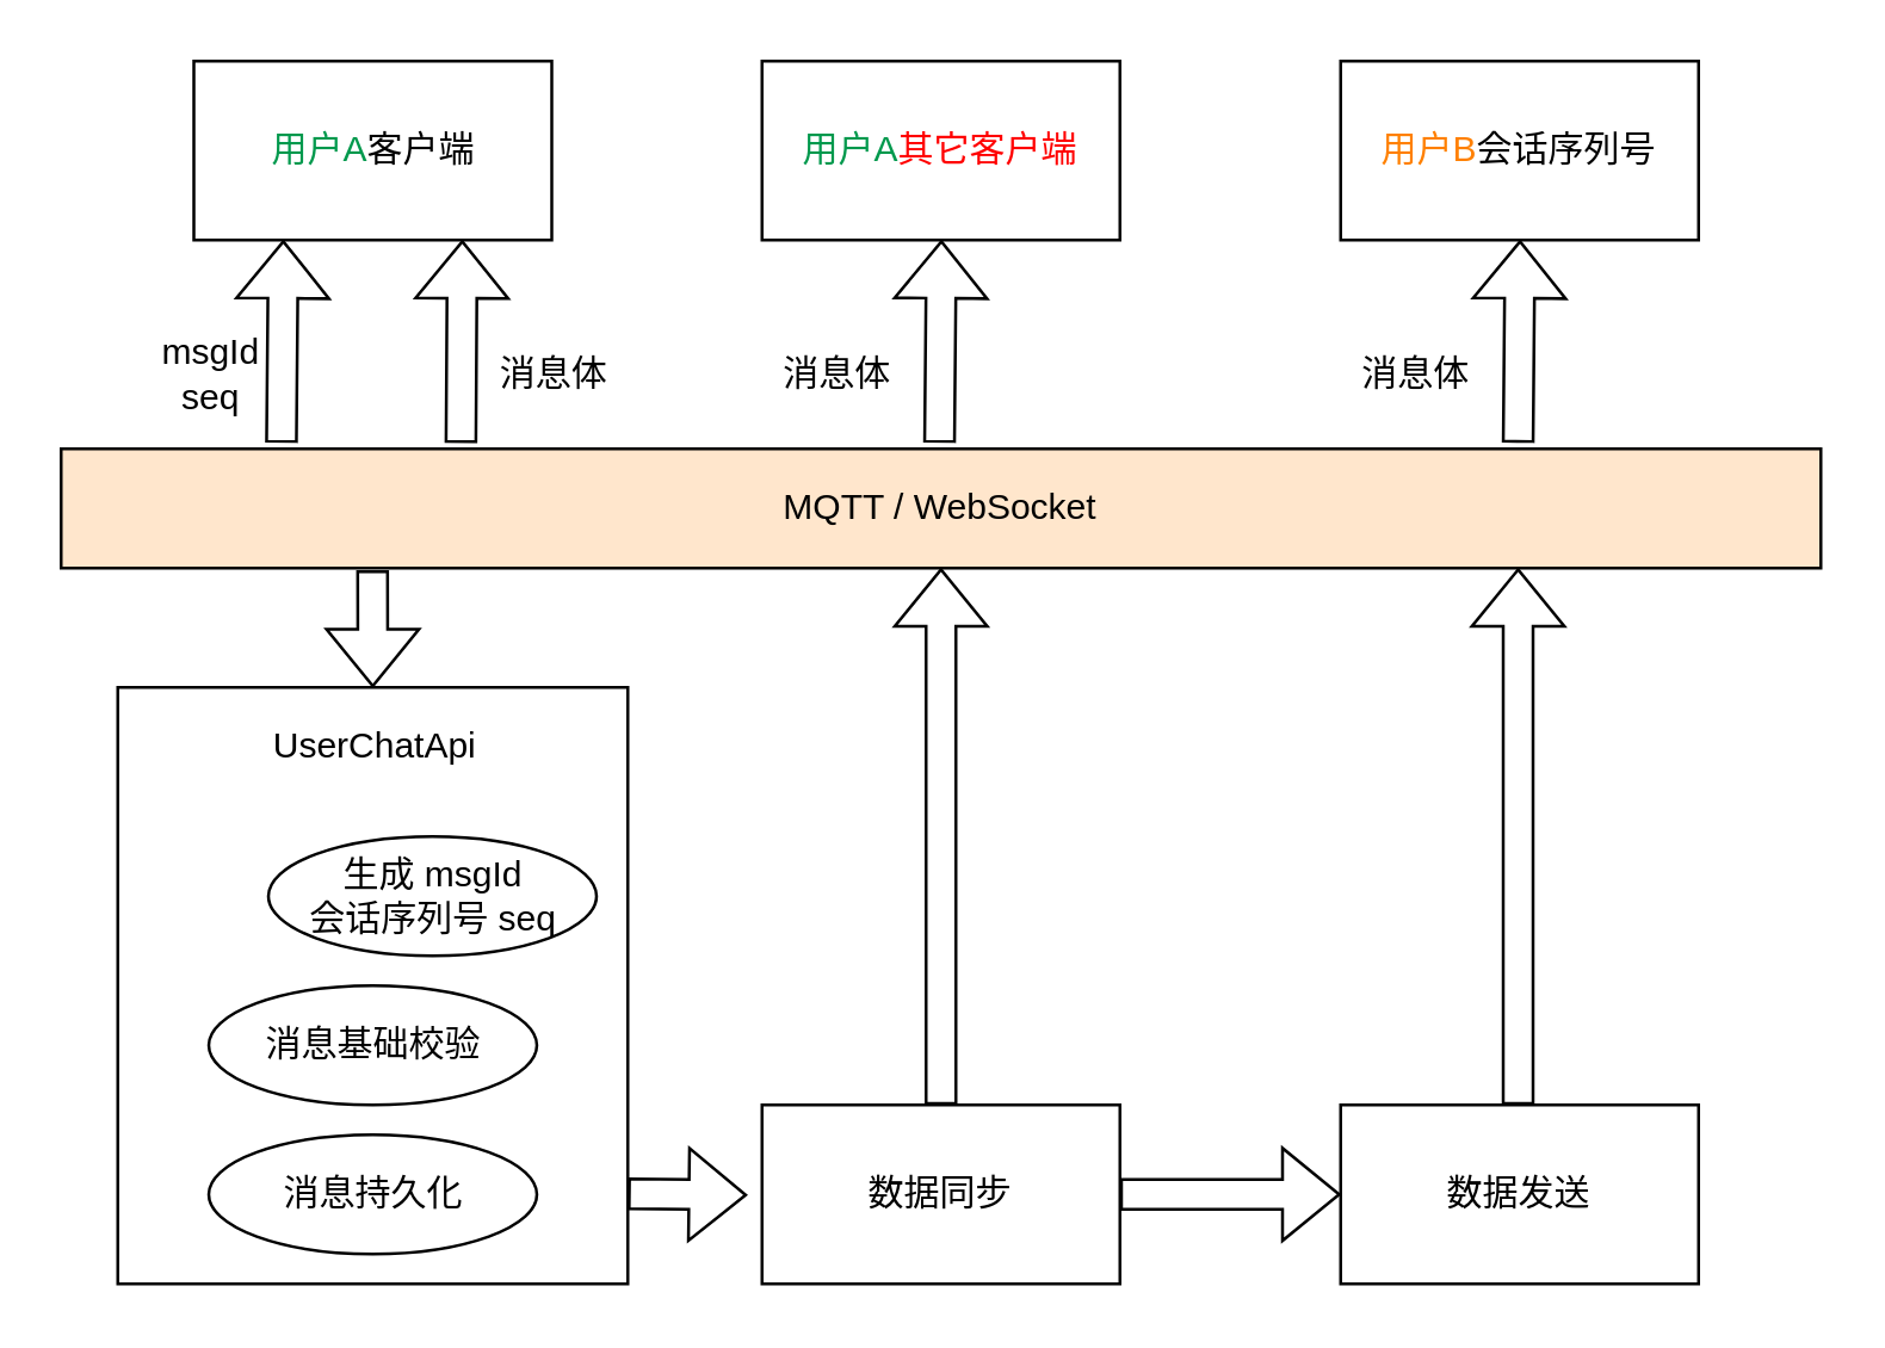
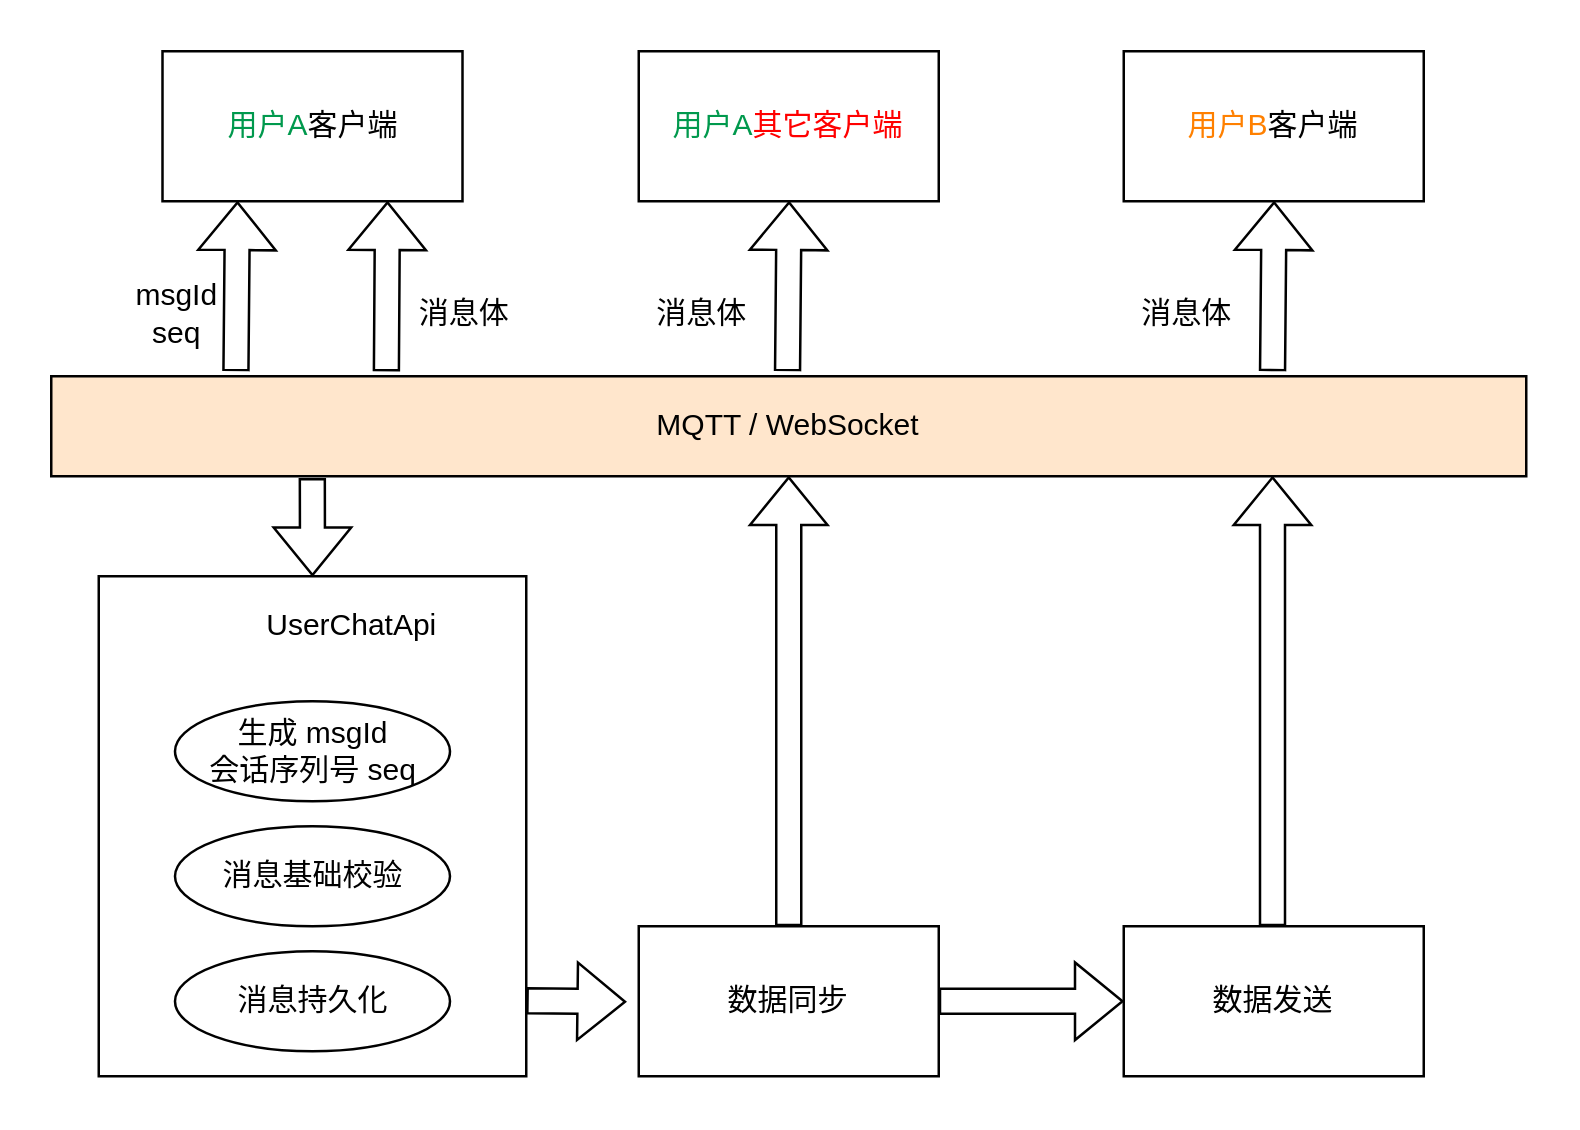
  <mxCell id="0" />
  <mxCell id="1" parent="0" />
  <mxCell id="2" value="&lt;font color=&quot;#00994d&quot;&gt;用户A&lt;/font&gt;客户端" style="whiteSpace=wrap;html=1;" vertex="1" parent="1"><mxGeometry x="64.5" y="20" width="120" height="60" as="geometry" /></mxCell>
  <mxCell id="3" value="&lt;font color=&quot;#00994d&quot;&gt;用户A&lt;/font&gt;&lt;font color=&quot;#ff0000&quot;&gt;其它客户端&lt;/font&gt;" style="whiteSpace=wrap;html=1;" vertex="1" parent="1"><mxGeometry x="255" y="20" width="120" height="60" as="geometry" /></mxCell>
- <mxCell id="4" value="&lt;font color=&quot;#ff8000&quot;&gt;用户B&lt;/font&gt;会话序列号" style="whiteSpace=wrap;html=1;" vertex="1" parent="1"><mxGeometry x="449" y="20" width="120" height="60" as="geometry" /></mxCell>
+ <mxCell id="4" value="&lt;font color=&quot;#ff8000&quot;&gt;用户B&lt;/font&gt;客户端" style="whiteSpace=wrap;html=1;" vertex="1" parent="1"><mxGeometry x="449" y="20" width="120" height="60" as="geometry" /></mxCell>
  <mxCell id="5" value="MQTT / WebSocket" style="whiteSpace=wrap;html=1;fillColor=#ffe6cc;" vertex="1" parent="1"><mxGeometry x="20" y="150" width="590" height="40" as="geometry" /></mxCell>
  <mxCell id="6" value="" style="whiteSpace=wrap;html=1;" vertex="1" parent="1"><mxGeometry x="39" y="230" width="171" height="200" as="geometry" /></mxCell>
- <mxCell id="7" value="&lt;span&gt;UserChatApi&lt;/span&gt;" style="text;html=1;align=center;verticalAlign=middle;resizable=0;points=[];autosize=1;strokeColor=none;fillColor=none;" vertex="1" parent="1"><mxGeometry x="84.5" y="240" width="80" height="20" as="geometry" /></mxCell>
- <mxCell id="8" value="生成 msgId&lt;br&gt;会话序列号 seq" style="ellipse;whiteSpace=wrap;html=1;" vertex="1" parent="1"><mxGeometry x="89.5" y="280" width="110" height="40" as="geometry" /></mxCell>
+ <mxCell id="7" value="&lt;span&gt;UserChatApi&lt;/span&gt;" style="text;html=1;align=center;verticalAlign=middle;resizable=0;points=[];autosize=1;strokeColor=none;fillColor=none;" vertex="1" parent="1"><mxGeometry x="99.5" y="240" width="80" height="20" as="geometry" /></mxCell>
+ <mxCell id="8" value="生成 msgId&lt;br&gt;会话序列号 seq" style="ellipse;whiteSpace=wrap;html=1;" vertex="1" parent="1"><mxGeometry x="69.5" y="280" width="110" height="40" as="geometry" /></mxCell>
  <mxCell id="9" value="消息基础校验" style="ellipse;whiteSpace=wrap;html=1;" vertex="1" parent="1"><mxGeometry x="69.5" y="330" width="110" height="40" as="geometry" /></mxCell>
  <mxCell id="10" value="消息持久化" style="ellipse;whiteSpace=wrap;html=1;" vertex="1" parent="1"><mxGeometry x="69.5" y="380" width="110" height="40" as="geometry" /></mxCell>
  <mxCell id="11" value="数据同步" style="whiteSpace=wrap;html=1;" vertex="1" parent="1"><mxGeometry x="255" y="370" width="120" height="60" as="geometry" /></mxCell>
  <mxCell id="12" value="数据发送" style="whiteSpace=wrap;html=1;" vertex="1" parent="1"><mxGeometry x="449" y="370" width="120" height="60" as="geometry" /></mxCell>
  <mxCell id="13" value="" style="shape=flexArrow;endArrow=classic;html=1;rounded=0;exitX=0.5;exitY=0;exitDx=0;exitDy=0;" edge="1" parent="1" source="11" target="5"><mxGeometry width="50" height="50" relative="1" as="geometry"><mxPoint x="300" y="360" as="sourcePoint" /><mxPoint x="360" y="180" as="targetPoint" /></mxGeometry></mxCell>
  <mxCell id="14" value="" style="shape=flexArrow;endArrow=classic;html=1;rounded=0;exitX=0.5;exitY=0;exitDx=0;exitDy=0;" edge="1" parent="1"><mxGeometry width="50" height="50" relative="1" as="geometry"><mxPoint x="508.5" y="370" as="sourcePoint" /><mxPoint x="508.5" y="190" as="targetPoint" /></mxGeometry></mxCell>
  <mxCell id="15" value="" style="shape=flexArrow;endArrow=classic;html=1;rounded=0;entryX=0;entryY=0.5;entryDx=0;entryDy=0;" edge="1" parent="1" target="12"><mxGeometry width="50" height="50" relative="1" as="geometry"><mxPoint x="375" y="400" as="sourcePoint" /><mxPoint x="444" y="399.5" as="targetPoint" /></mxGeometry></mxCell>
  <mxCell id="16" value="" style="shape=flexArrow;endArrow=classic;html=1;rounded=0;exitX=0.177;exitY=1.017;exitDx=0;exitDy=0;entryX=0.5;entryY=0;entryDx=0;entryDy=0;exitPerimeter=0;" edge="1" parent="1" source="5" target="6"><mxGeometry width="50" height="50" relative="1" as="geometry"><mxPoint x="325" y="380" as="sourcePoint" /><mxPoint x="325" y="200" as="targetPoint" /></mxGeometry></mxCell>
  <mxCell id="17" value="" style="shape=flexArrow;endArrow=classic;html=1;rounded=0;exitX=0.082;exitY=-0.05;exitDx=0;exitDy=0;entryX=0.25;entryY=1;entryDx=0;entryDy=0;exitPerimeter=0;" edge="1" parent="1" target="2"><mxGeometry width="50" height="50" relative="1" as="geometry"><mxPoint x="93.88" y="148" as="sourcePoint" /><mxPoint x="160" y="240" as="targetPoint" /></mxGeometry></mxCell>
  <mxCell id="18" value="" style="shape=flexArrow;endArrow=classic;html=1;rounded=0;exitX=0.184;exitY=-0.049;exitDx=0;exitDy=0;entryX=0.75;entryY=1;entryDx=0;entryDy=0;exitPerimeter=0;" edge="1" parent="1" target="2"><mxGeometry width="50" height="50" relative="1" as="geometry"><mxPoint x="154.06" y="148.04" as="sourcePoint" /><mxPoint x="104.5" y="90" as="targetPoint" /></mxGeometry></mxCell>
  <mxCell id="19" value="" style="shape=flexArrow;endArrow=classic;html=1;rounded=0;exitX=0.082;exitY=-0.05;exitDx=0;exitDy=0;entryX=0.25;entryY=1;entryDx=0;entryDy=0;exitPerimeter=0;" edge="1" parent="1"><mxGeometry width="50" height="50" relative="1" as="geometry"><mxPoint x="314.52" y="148" as="sourcePoint" /><mxPoint x="315.14" y="80" as="targetPoint" /></mxGeometry></mxCell>
  <mxCell id="20" value="" style="shape=flexArrow;endArrow=classic;html=1;rounded=0;exitX=0.082;exitY=-0.05;exitDx=0;exitDy=0;entryX=0.25;entryY=1;entryDx=0;entryDy=0;exitPerimeter=0;" edge="1" parent="1"><mxGeometry width="50" height="50" relative="1" as="geometry"><mxPoint x="508.52" y="148" as="sourcePoint" /><mxPoint x="509.14" y="80" as="targetPoint" /></mxGeometry></mxCell>
  <mxCell id="21" value="msgId&lt;br&gt;seq" style="text;html=1;align=center;verticalAlign=middle;resizable=0;points=[];autosize=1;strokeColor=none;fillColor=none;" vertex="1" parent="1"><mxGeometry x="45" y="110" width="50" height="30" as="geometry" /></mxCell>
  <mxCell id="22" value="消息体" style="text;html=1;align=center;verticalAlign=middle;resizable=0;points=[];autosize=1;strokeColor=none;fillColor=none;" vertex="1" parent="1"><mxGeometry x="160" y="115" width="50" height="20" as="geometry" /></mxCell>
  <mxCell id="23" value="消息体" style="text;html=1;align=center;verticalAlign=middle;resizable=0;points=[];autosize=1;strokeColor=none;fillColor=none;" vertex="1" parent="1"><mxGeometry x="255" y="115" width="50" height="20" as="geometry" /></mxCell>
  <mxCell id="24" value="消息体" style="text;html=1;align=center;verticalAlign=middle;resizable=0;points=[];autosize=1;strokeColor=none;fillColor=none;" vertex="1" parent="1"><mxGeometry x="449" y="115" width="50" height="20" as="geometry" /></mxCell>
  <mxCell id="25" value="" style="shape=flexArrow;endArrow=classic;html=1;rounded=0;" edge="1" parent="1"><mxGeometry width="50" height="50" relative="1" as="geometry"><mxPoint x="210" y="399.76" as="sourcePoint" /><mxPoint x="250" y="400.24" as="targetPoint" /></mxGeometry></mxCell>
